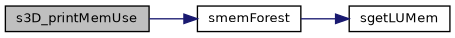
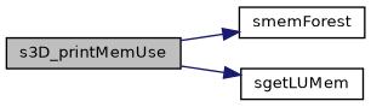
  digraph {
    rankdir=LR
    node [color=black fillcolor=white fontname=Helvetica fontsize=10 shape=record style=filled]
    edge [color=midnightblue fontname=Helvetica fontsize=10 labelfontname=Helvetica labelfontsize=10 style=solid]
    n1 [fillcolor=grey75 fontcolor=black height=0.2 label=s3D_printMemUse width=0.4]
    n2 [height=0.2 label=smemForest width=0.4]
    n3 [height=0.2 label=sgetLUMem width=0.4]
    n1 -> n2
-   n2 -> n3
+   n1 -> n3
  }
